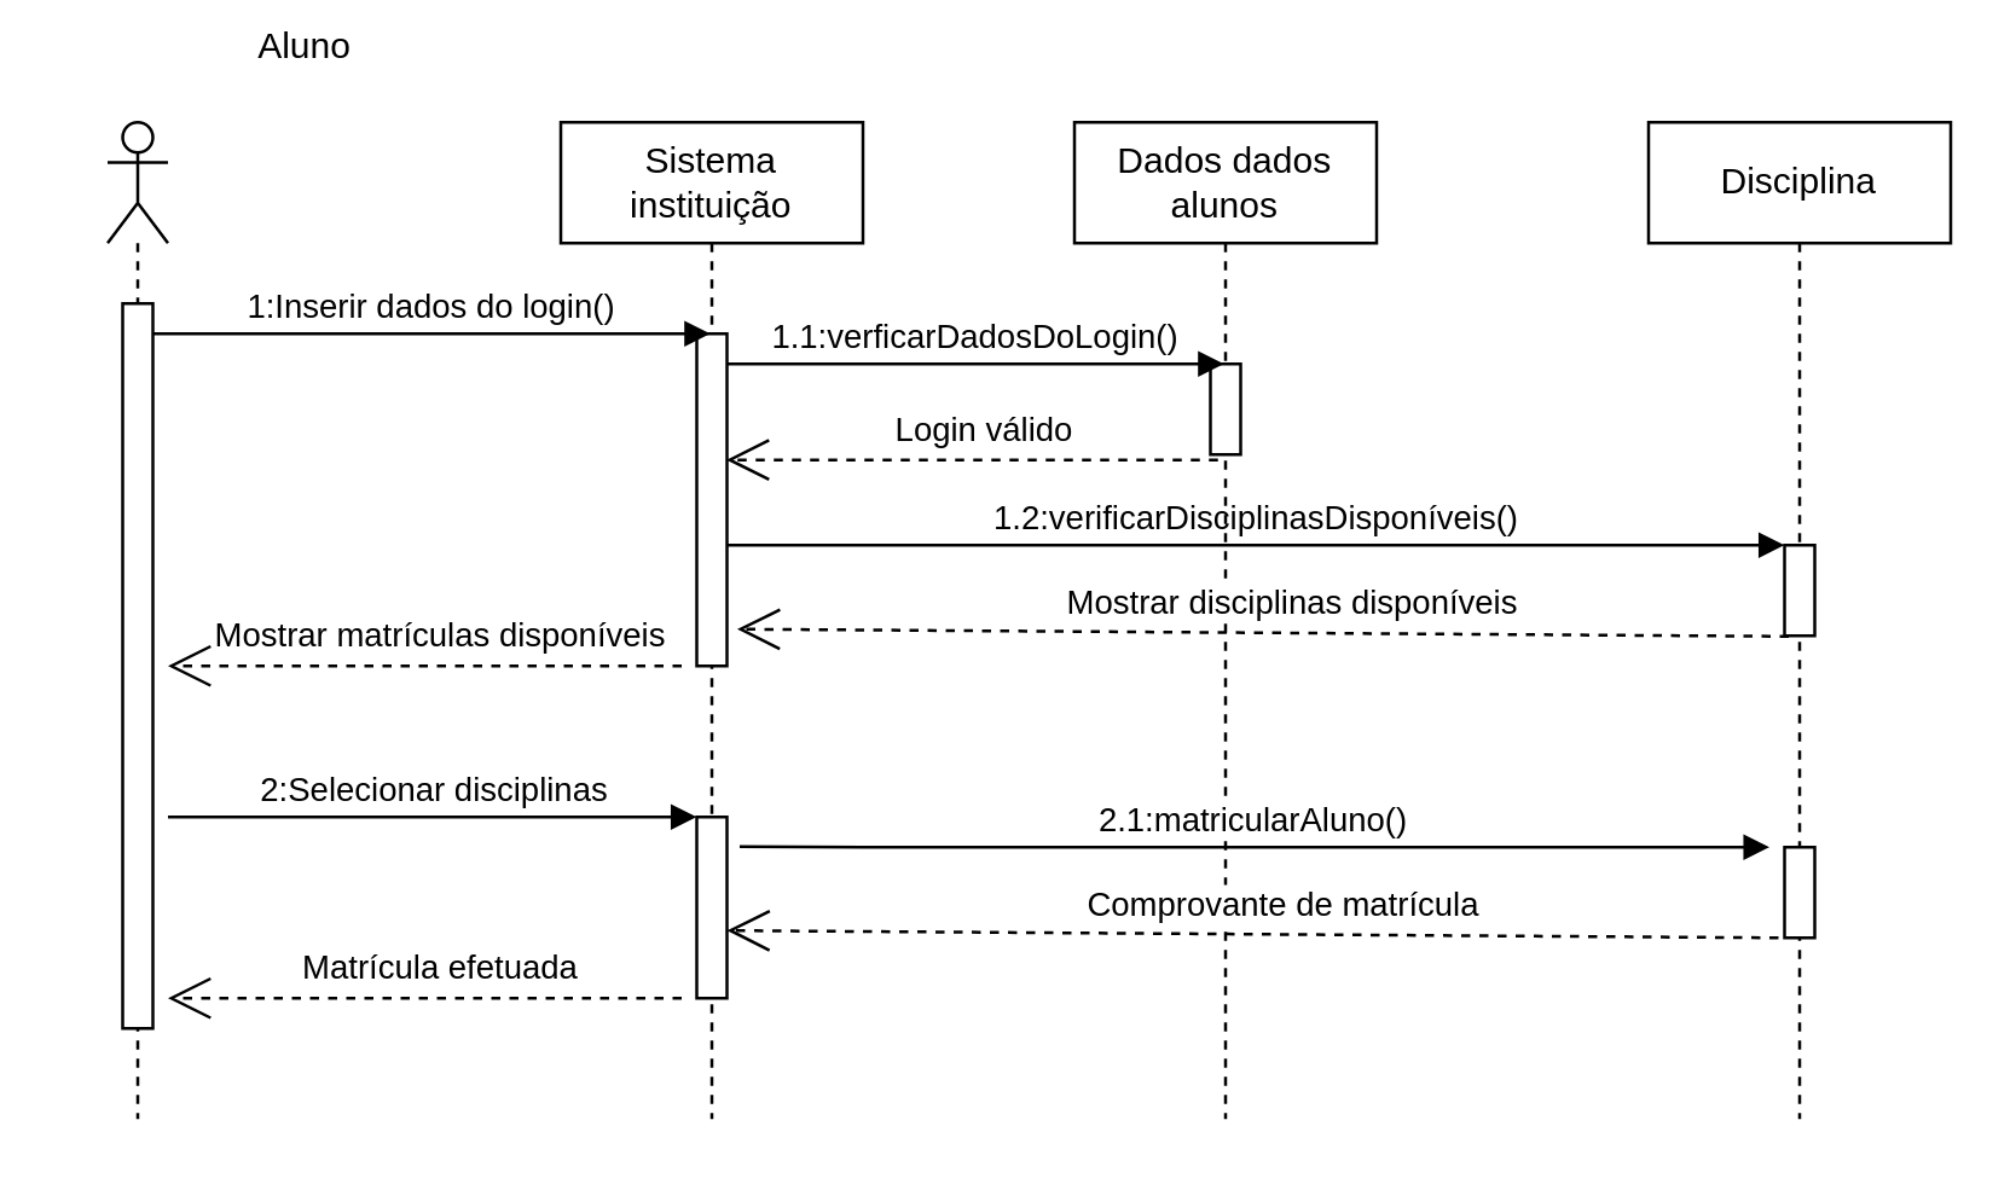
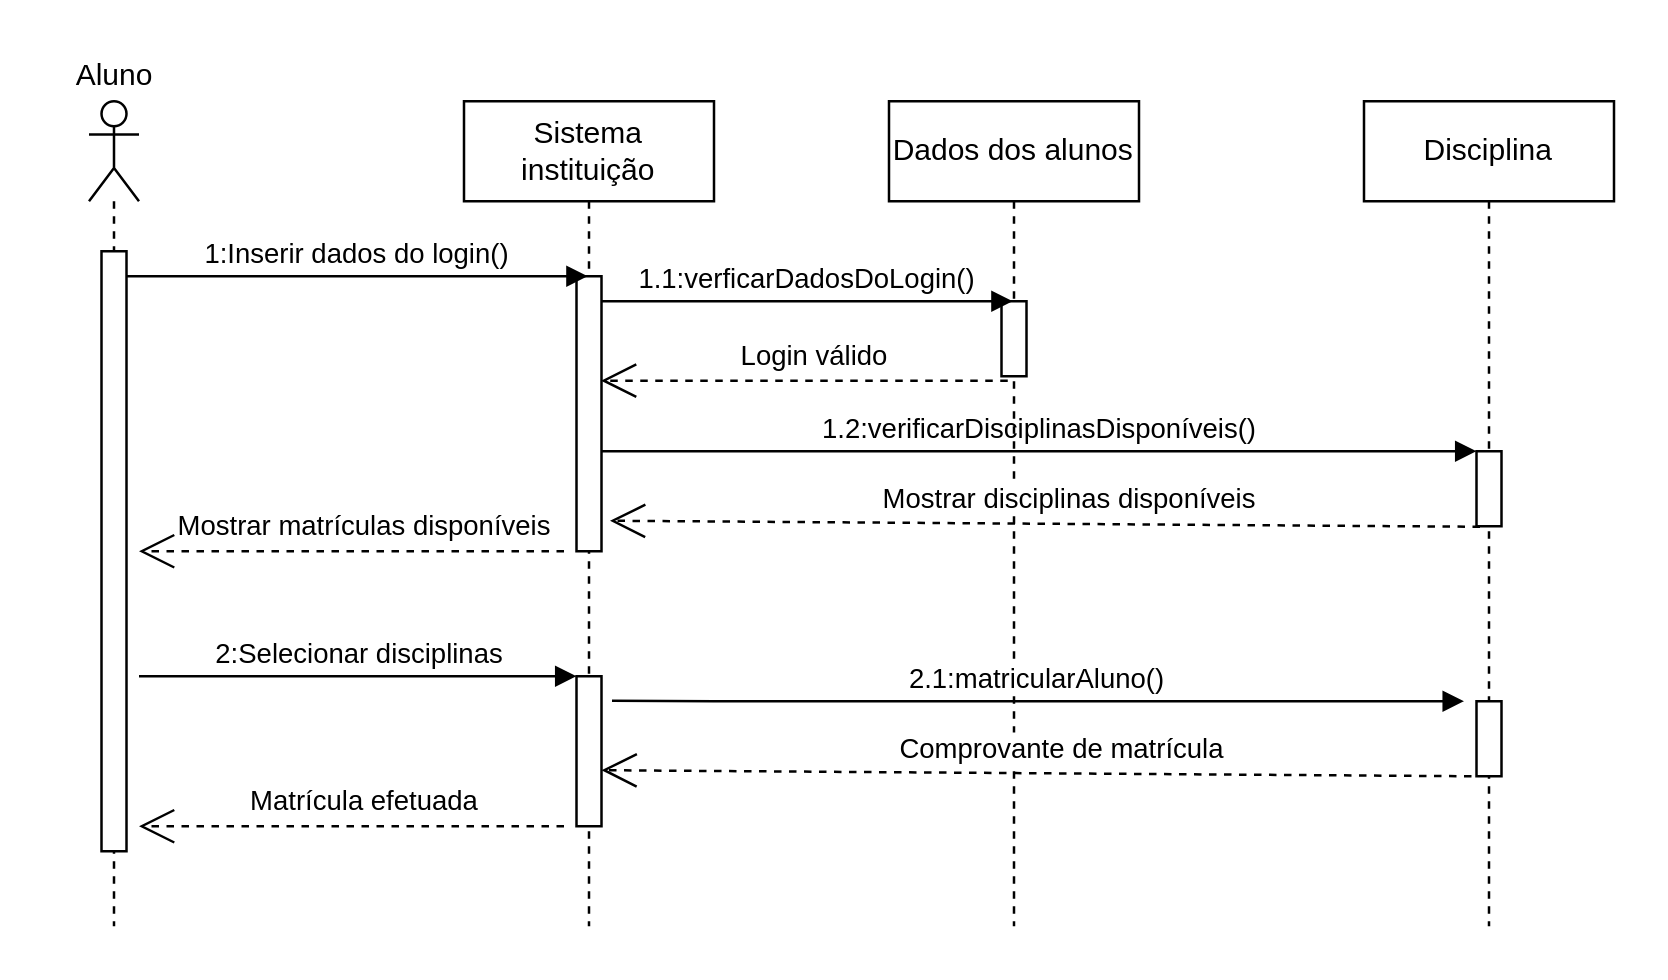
  <mxCell id="0" />
  <mxCell id="1" parent="0" />
  <mxCell id="2" value="Sistema instituição" style="shape=umlLifeline;perimeter=lifelinePerimeter;whiteSpace=wrap;html=1;container=1;collapsible=0;recursiveResize=0;outlineConnect=0;" vertex="1" parent="1"><mxGeometry x="185" y="40" width="100" height="330" as="geometry" /></mxCell>
  <mxCell id="3" value="" style="html=1;points=[];perimeter=orthogonalPerimeter;" vertex="1" parent="2"><mxGeometry x="45" y="70" width="10" height="110" as="geometry" /></mxCell>
  <mxCell id="4" value="1.2:verificarDisciplinasDisponíveis()" style="html=1;verticalAlign=bottom;endArrow=block;rounded=0;" edge="1" parent="2" target="14"><mxGeometry width="80" relative="1" as="geometry"><mxPoint x="55" y="140" as="sourcePoint" /><mxPoint x="350" y="130" as="targetPoint" /></mxGeometry></mxCell>
  <mxCell id="5" value="" style="html=1;points=[];perimeter=orthogonalPerimeter;" vertex="1" parent="2"><mxGeometry x="45" y="230" width="10" height="60" as="geometry" /></mxCell>
  <mxCell id="6" value="" style="shape=umlLifeline;participant=umlActor;perimeter=lifelinePerimeter;whiteSpace=wrap;html=1;container=1;collapsible=0;recursiveResize=0;verticalAlign=top;spacingTop=36;outlineConnect=0;size=40;" vertex="1" parent="1"><mxGeometry x="35" y="40" width="20" height="330" as="geometry" /></mxCell>
  <mxCell id="7" value="" style="html=1;points=[];perimeter=orthogonalPerimeter;" vertex="1" parent="6"><mxGeometry x="5" y="60" width="10" height="240" as="geometry" /></mxCell>
- <mxCell id="8" value="Aluno" style="text;html=1;align=center;verticalAlign=middle;resizable=0;points=[];autosize=1;strokeColor=none;fillColor=none;" vertex="1" parent="1"><mxGeometry x="75" y="5" width="50" height="20" as="geometry" /></mxCell>
+ <mxCell id="8" value="Aluno" style="text;html=1;align=center;verticalAlign=middle;resizable=0;points=[];autosize=1;strokeColor=none;fillColor=none;" vertex="1" parent="1"><mxGeometry x="20" y="20" width="50" height="20" as="geometry" /></mxCell>
  <mxCell id="9" value="1:Inserir dados do login()" style="html=1;verticalAlign=bottom;endArrow=block;rounded=0;" edge="1" parent="1" source="7" target="2"><mxGeometry width="80" relative="1" as="geometry"><mxPoint x="385" y="320" as="sourcePoint" /><mxPoint x="465" y="320" as="targetPoint" /><Array as="points"><mxPoint x="95" y="110" /></Array></mxGeometry></mxCell>
- <mxCell id="10" value="Dados dados alunos" style="shape=umlLifeline;perimeter=lifelinePerimeter;whiteSpace=wrap;html=1;container=1;collapsible=0;recursiveResize=0;outlineConnect=0;" vertex="1" parent="1"><mxGeometry x="355" y="40" width="100" height="330" as="geometry" /></mxCell>
+ <mxCell id="10" value="Dados dos alunos" style="shape=umlLifeline;perimeter=lifelinePerimeter;whiteSpace=wrap;html=1;container=1;collapsible=0;recursiveResize=0;outlineConnect=0;" vertex="1" parent="1"><mxGeometry x="355" y="40" width="100" height="330" as="geometry" /></mxCell>
  <mxCell id="11" value="" style="html=1;points=[];perimeter=orthogonalPerimeter;" vertex="1" parent="10"><mxGeometry x="45" y="80" width="10" height="30" as="geometry" /></mxCell>
  <mxCell id="12" value="Comprovante de matrícula" style="endArrow=open;endSize=12;dashed=1;html=1;rounded=0;exitX=0.14;exitY=1.007;exitDx=0;exitDy=0;exitPerimeter=0;entryX=1.34;entryY=0.889;entryDx=0;entryDy=0;entryPerimeter=0;" edge="1" parent="10"><mxGeometry x="-0.059" y="-10" width="160" relative="1" as="geometry"><mxPoint x="233.0" y="270.0" as="sourcePoint" /><mxPoint x="-115.0" y="267.58" as="targetPoint" /><Array as="points" /><mxPoint as="offset" /></mxGeometry></mxCell>
  <mxCell id="13" value="Disciplina" style="shape=umlLifeline;perimeter=lifelinePerimeter;whiteSpace=wrap;html=1;container=1;collapsible=0;recursiveResize=0;outlineConnect=0;" vertex="1" parent="1"><mxGeometry x="545" y="40" width="100" height="330" as="geometry" /></mxCell>
  <mxCell id="14" value="" style="html=1;points=[];perimeter=orthogonalPerimeter;" vertex="1" parent="13"><mxGeometry x="45" y="140" width="10" height="30" as="geometry" /></mxCell>
  <mxCell id="15" value="" style="html=1;points=[];perimeter=orthogonalPerimeter;" vertex="1" parent="13"><mxGeometry x="45" y="240" width="10" height="30" as="geometry" /></mxCell>
  <mxCell id="16" value="1.1:verficarDadosDoLogin()" style="html=1;verticalAlign=bottom;endArrow=block;rounded=0;" edge="1" parent="1" source="3" target="10"><mxGeometry width="80" relative="1" as="geometry"><mxPoint x="205" y="120" as="sourcePoint" /><mxPoint x="349.5" y="120" as="targetPoint" /><Array as="points"><mxPoint x="250" y="120" /></Array></mxGeometry></mxCell>
  <mxCell id="17" value="Login válido" style="endArrow=open;endSize=12;dashed=1;html=1;rounded=0;entryX=1.18;entryY=0.597;entryDx=0;entryDy=0;entryPerimeter=0;" edge="1" parent="1"><mxGeometry x="-0.039" y="-10" width="160" relative="1" as="geometry"><mxPoint x="402.5" y="151.79" as="sourcePoint" /><mxPoint x="239.8" y="151.79" as="targetPoint" /><mxPoint as="offset" /></mxGeometry></mxCell>
  <mxCell id="18" value="Mostrar matrículas disponíveis" style="endArrow=open;endSize=12;dashed=1;html=1;rounded=0;" edge="1" parent="1"><mxGeometry x="-0.059" y="-10" width="160" relative="1" as="geometry"><mxPoint x="225" y="220" as="sourcePoint" /><mxPoint x="55" y="220" as="targetPoint" /><Array as="points" /><mxPoint as="offset" /></mxGeometry></mxCell>
  <mxCell id="19" value="Mostrar disciplinas disponíveis" style="endArrow=open;endSize=12;dashed=1;html=1;rounded=0;exitX=0.14;exitY=1.007;exitDx=0;exitDy=0;exitPerimeter=0;entryX=1.34;entryY=0.889;entryDx=0;entryDy=0;entryPerimeter=0;" edge="1" parent="1" source="14" target="3"><mxGeometry x="-0.059" y="-10" width="160" relative="1" as="geometry"><mxPoint x="565" y="210" as="sourcePoint" /><mxPoint x="245" y="210" as="targetPoint" /><Array as="points" /><mxPoint as="offset" /></mxGeometry></mxCell>
  <mxCell id="20" value="2:Selecionar disciplinas" style="html=1;verticalAlign=bottom;endArrow=block;rounded=0;" edge="1" parent="1" target="5"><mxGeometry width="80" relative="1" as="geometry"><mxPoint x="55" y="270" as="sourcePoint" /><mxPoint x="135" y="270" as="targetPoint" /><Array as="points"><mxPoint x="95" y="270" /></Array></mxGeometry></mxCell>
  <mxCell id="21" value="2.1:matricularAluno()" style="html=1;verticalAlign=bottom;endArrow=block;rounded=0;exitX=1.42;exitY=0.163;exitDx=0;exitDy=0;exitPerimeter=0;" edge="1" parent="1" source="5"><mxGeometry width="80" relative="1" as="geometry"><mxPoint x="245" y="280" as="sourcePoint" /><mxPoint x="585" y="280" as="targetPoint" /><Array as="points"><mxPoint x="285" y="280" /></Array></mxGeometry></mxCell>
  <mxCell id="22" value="Matrícula efetuada" style="endArrow=open;endSize=12;dashed=1;html=1;rounded=0;" edge="1" parent="1"><mxGeometry x="-0.059" y="-10" width="160" relative="1" as="geometry"><mxPoint x="225" y="330" as="sourcePoint" /><mxPoint x="55" y="330" as="targetPoint" /><Array as="points" /><mxPoint as="offset" /></mxGeometry></mxCell>
